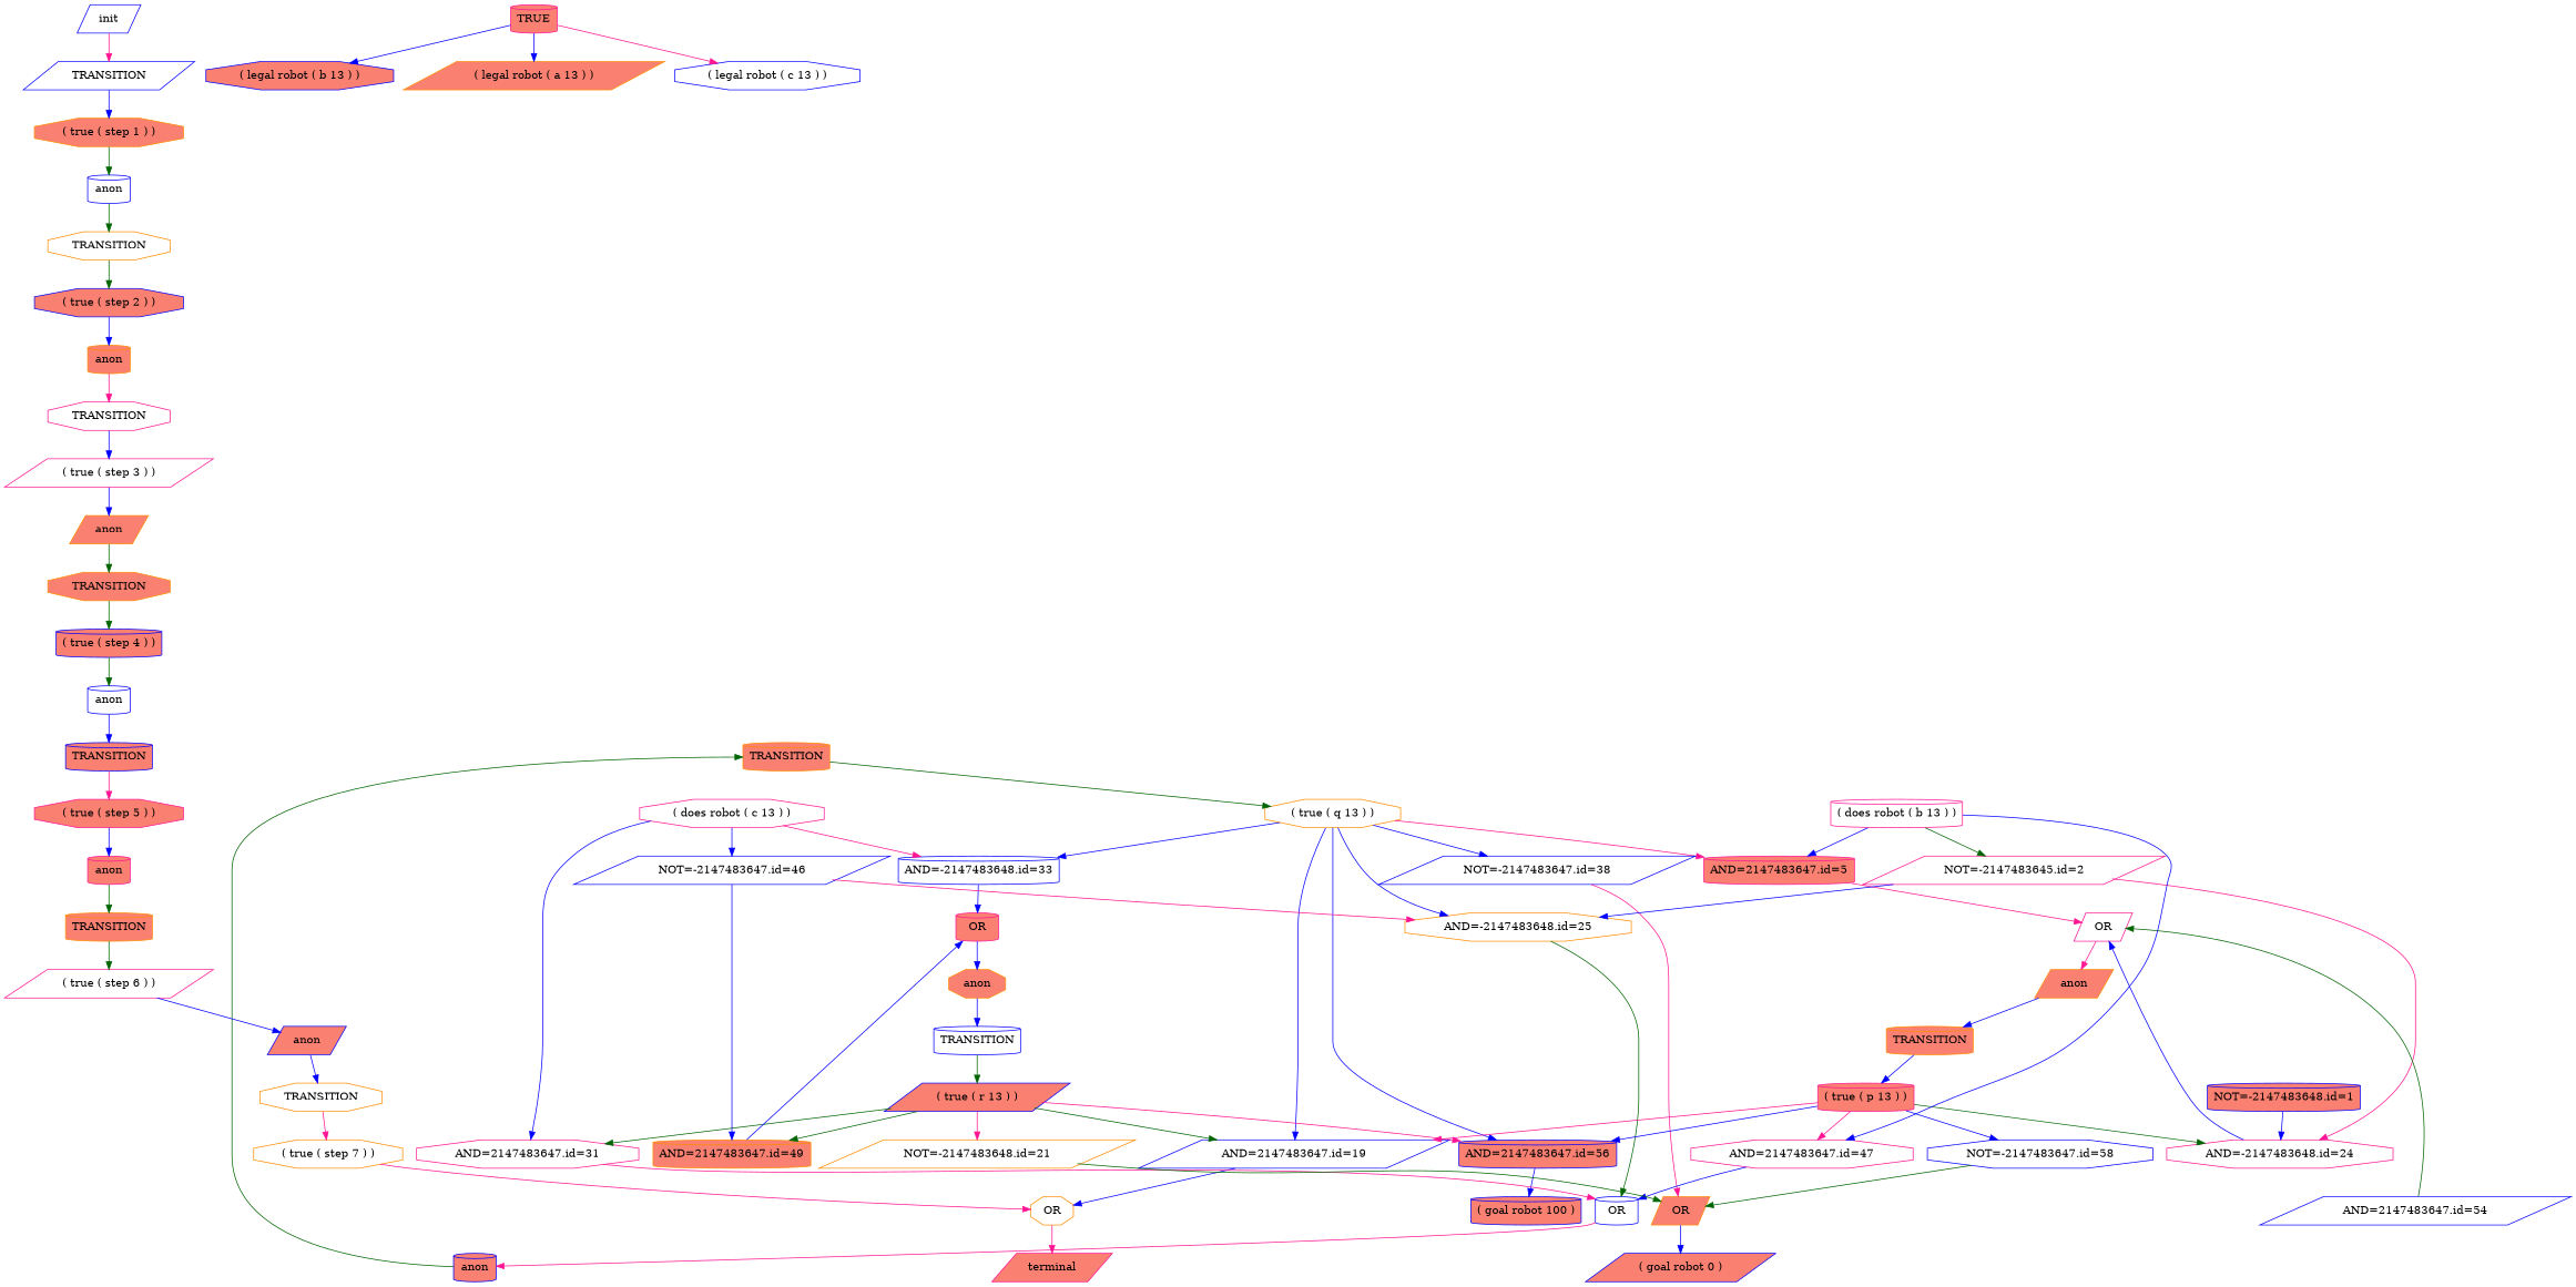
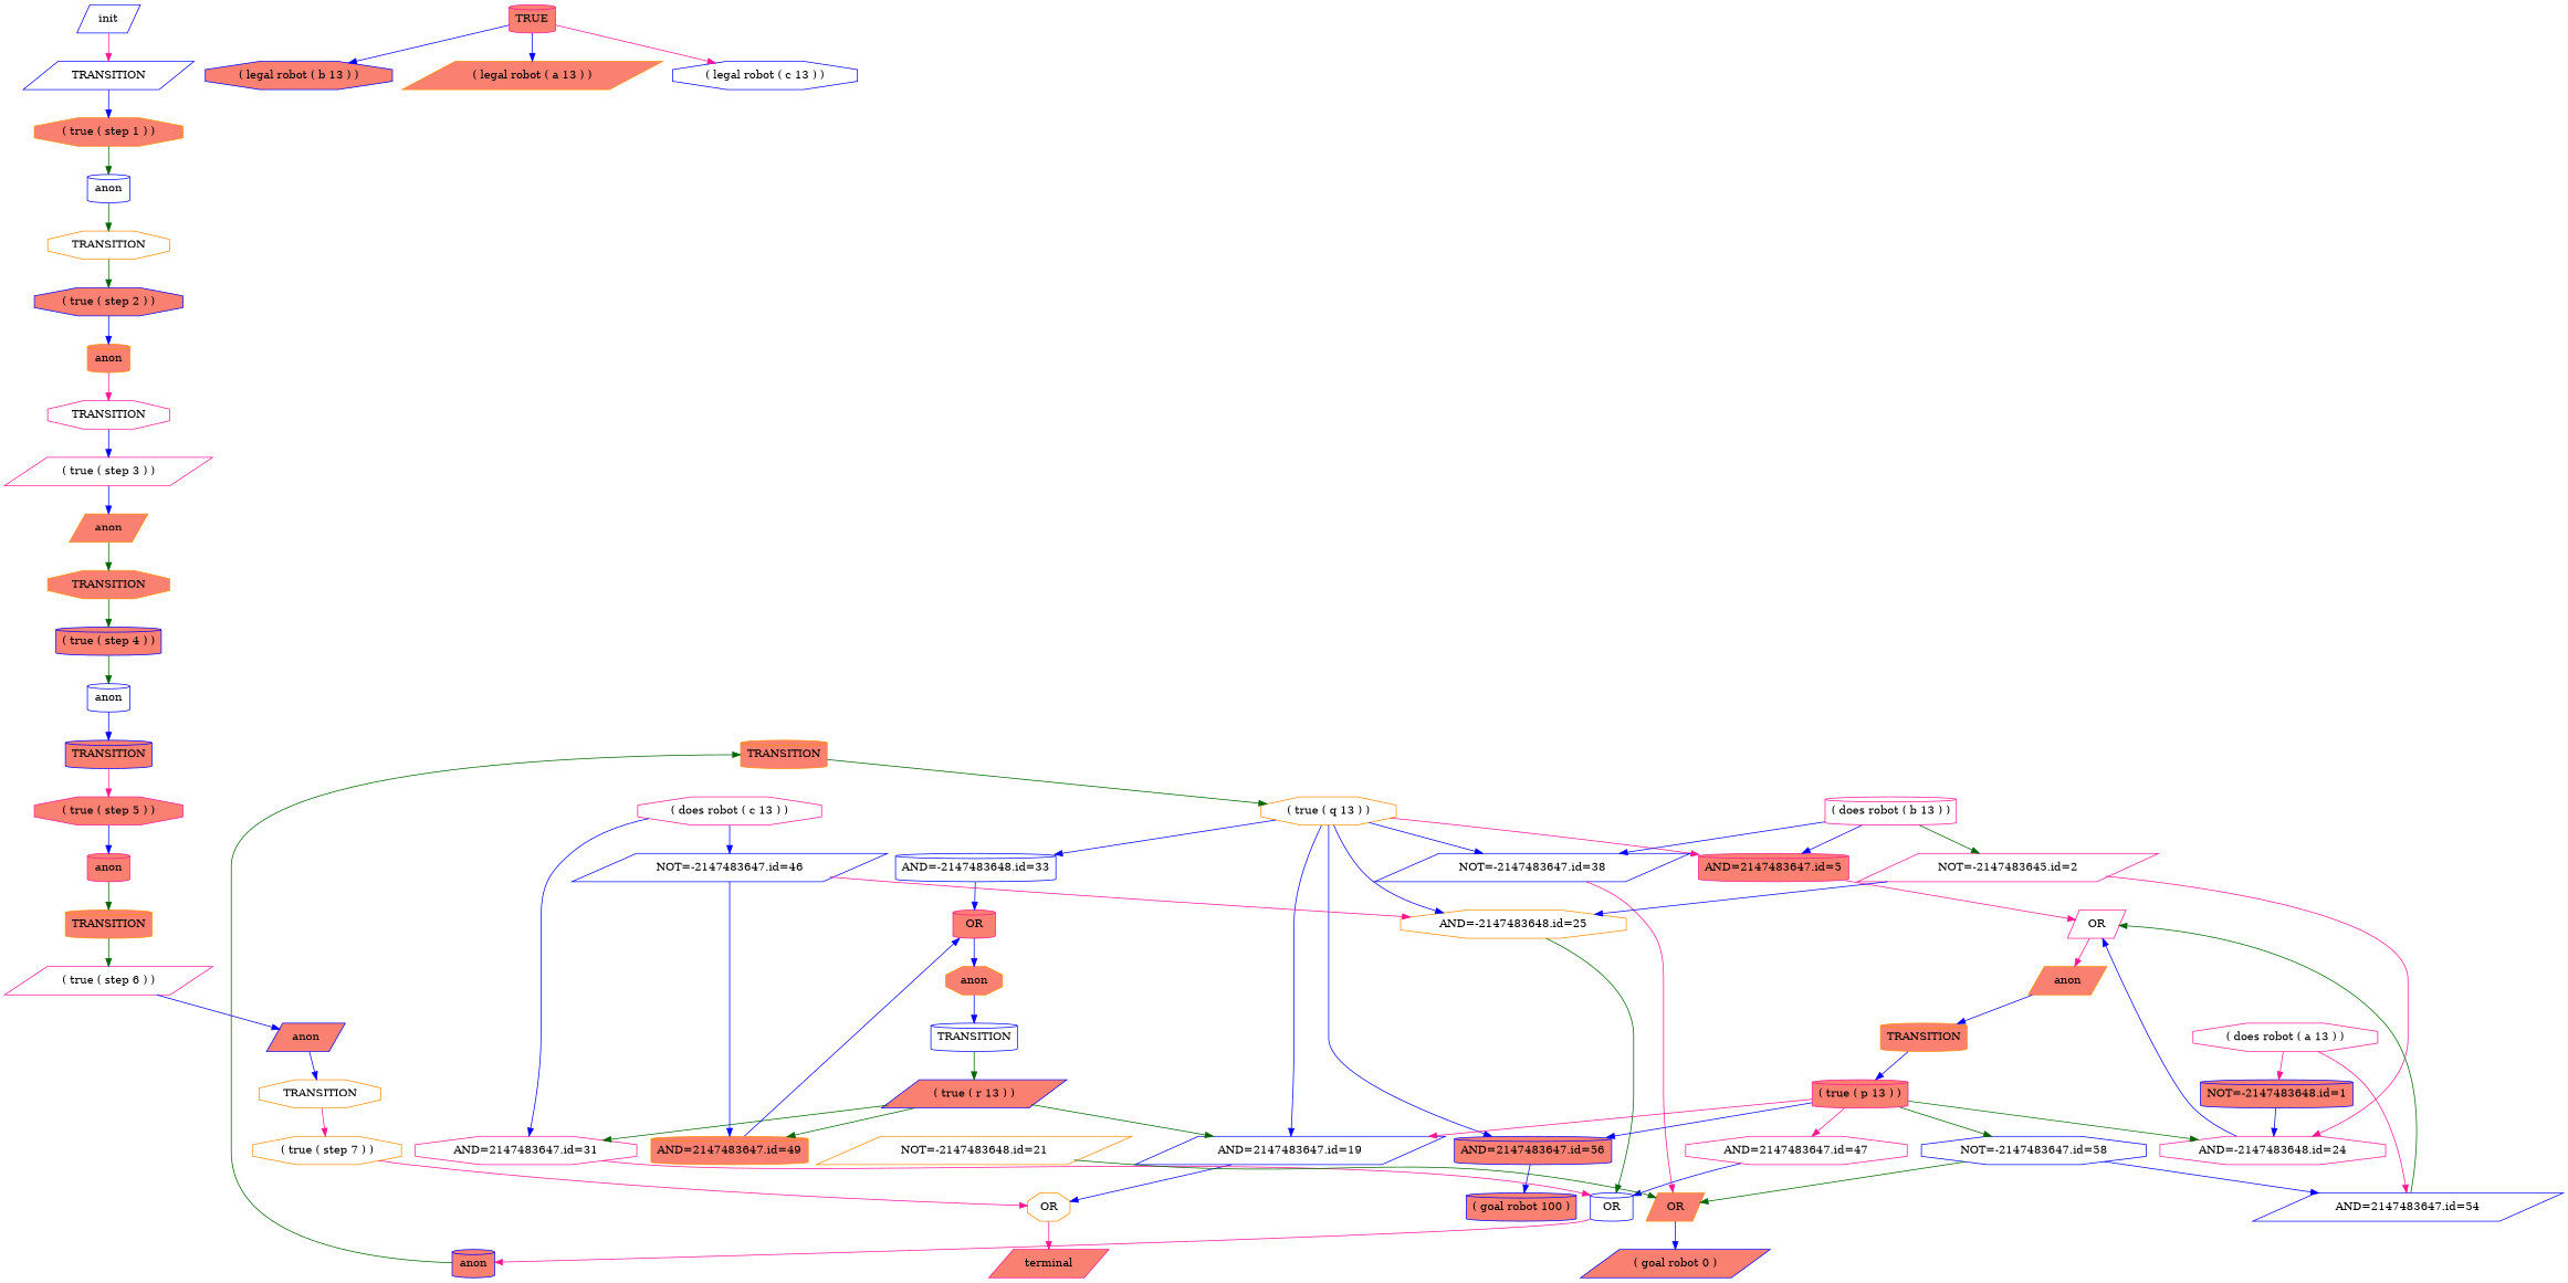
  digraph {
    node [color=blue fillcolor=white shape=cylinder style=filled]
    edge [color=blue]
    n1 [color=darkorange fillcolor=salmon label=TRANSITION]
    n2 [color=darkorange label="( true ( q 13 ) )" shape=octagon]
    n3 [color=darkorange label="AND=-2147483648.id=25" shape=octagon]
    n4 [color=deeppink fillcolor=salmon label="AND=2147483647.id=5"]
    n5 [label="AND=-2147483648.id=33"]
    n6 [label="AND=2147483647.id=19" shape=parallelogram]
    n7 [label="NOT=-2147483647.id=38" shape=parallelogram]
    n8 [fillcolor=salmon label="AND=2147483647.id=56"]
    n9 [label=OR]
    n10 [color=deeppink label=OR shape=parallelogram]
    n11 [color=deeppink fillcolor=salmon label=OR]
    n12 [color=darkorange label=OR shape=octagon]
    n13 [color=darkorange fillcolor=salmon label=OR shape=parallelogram]
    n14 [fillcolor=salmon label="( goal robot 100 )"]
    n15 [fillcolor=salmon label="NOT=-2147483648.id=1"]
    n16 [color=deeppink label="AND=-2147483648.id=24" shape=octagon]
    n17 [color=darkorange fillcolor=salmon label=anon shape=parallelogram]
    n18 [color=deeppink label="NOT=-2147483645.id=2" shape=parallelogram]
    n19 [fillcolor=salmon label=anon]
    n20 [color=deeppink fillcolor=salmon label=TRUE]
    n21 [fillcolor=salmon label="( legal robot ( b 13 ) )" shape=octagon]
    n22 [color=darkorange fillcolor=salmon label="( legal robot ( a 13 ) )" shape=parallelogram]
    n23 [label="( legal robot ( c 13 ) )" shape=octagon]
    n24 [color=deeppink fillcolor=salmon label=terminal shape=parallelogram]
    n25 [color=darkorange fillcolor=salmon label=TRANSITION]
    n26 [fillcolor=salmon label="( true ( step 2 ) )" shape=octagon]
    n27 [color=darkorange fillcolor=salmon label=anon]
    n28 [color=deeppink label=TRANSITION shape=octagon]
    n29 [color=deeppink label="( true ( step 3 ) )" shape=parallelogram]
    n30 [fillcolor=salmon label="( goal robot 0 )" shape=parallelogram]
    n31 [color=deeppink fillcolor=salmon label="( true ( step 5 ) )" shape=octagon]
    n32 [color=deeppink fillcolor=salmon label=anon]
    n33 [color=darkorange fillcolor=salmon label=TRANSITION]
    n34 [color=deeppink label="( true ( step 6 ) )" shape=parallelogram]
    n35 [color=deeppink fillcolor=salmon label="( true ( p 13 ) )"]
    n36 [color=deeppink label="AND=2147483647.id=47" shape=octagon]
    n37 [label="NOT=-2147483647.id=58" shape=octagon]
    n38 [fillcolor=salmon label="( true ( step 4 ) )"]
    n39 [label=anon]
    n40 [fillcolor=salmon label=TRANSITION]
    n41 [color=darkorange fillcolor=salmon label=anon shape=octagon]
    n42 [label=TRANSITION]
    n43 [fillcolor=salmon label="( true ( r 13 ) )" shape=parallelogram]
+   n44 [color=deeppink label="( does robot ( a 13 ) )" shape=octagon]
    n45 [label="AND=2147483647.id=54" shape=parallelogram]
    n46 [color=deeppink label="AND=2147483647.id=31" shape=octagon]
    n47 [color=darkorange fillcolor=salmon label="AND=2147483647.id=49"]
    n48 [color=darkorange label="NOT=-2147483648.id=21" shape=parallelogram]
    n49 [fillcolor=salmon label=anon shape=parallelogram]
    n50 [color=darkorange label=TRANSITION shape=octagon]
    n51 [color=darkorange label="( true ( step 7 ) )" shape=octagon]
    n52 [color=deeppink label="( does robot ( c 13 ) )" shape=octagon]
    n53 [label="NOT=-2147483647.id=46" shape=parallelogram]
    n54 [color=darkorange fillcolor=salmon label=anon shape=parallelogram]
    n55 [color=darkorange label=TRANSITION shape=octagon]
    n56 [color=deeppink label="( does robot ( b 13 ) )"]
    n57 [label=TRANSITION shape=parallelogram]
    n58 [color=darkorange fillcolor=salmon label="( true ( step 1 ) )" shape=octagon]
    n59 [label=anon]
    n60 [label=init shape=parallelogram]
    n61 [color=darkorange fillcolor=salmon label=TRANSITION shape=octagon]
    n1 -> n2 [color=darkgreen]
    n2 -> n3
    n2 -> n4 [color=deeppink]
    n2 -> n5
    n2 -> n6
    n2 -> n7
    n2 -> n8
    n3 -> n9 [color=darkgreen]
    n4 -> n10 [color=deeppink]
    n5 -> n11
    n6 -> n12
    n7 -> n13 [color=deeppink]
    n8 -> n14
    n9 -> n19 [color=deeppink]
    n10 -> n17 [color=deeppink]
    n11 -> n41
    n12 -> n24 [color=deeppink]
    n13 -> n30
    n15 -> n16
    n16 -> n10
    n17 -> n25
    n18 -> n3
    n18 -> n16 [color=deeppink]
    n19 -> n1 [color=darkgreen]
    n20 -> n21
    n20 -> n22
    n20 -> n23 [color=deeppink]
    n25 -> n35
    n26 -> n27
    n27 -> n28 [color=deeppink]
    n28 -> n29
    n29 -> n54
    n31 -> n32
    n32 -> n33 [color=darkgreen]
    n33 -> n34 [color=darkgreen]
    n34 -> n49
    n35 -> n6 [color=deeppink]
    n35 -> n8
    n35 -> n16 [color=darkgreen]
    n35 -> n36 [color=deeppink]
-   n35 -> n37
+   n35 -> n37 [color=darkgreen]
    n36 -> n9
    n37 -> n13 [color=darkgreen]
+   n37 -> n45
    n38 -> n39 [color=darkgreen]
    n39 -> n40
    n40 -> n31 [color=deeppink]
    n41 -> n42
    n42 -> n43 [color=darkgreen]
    n43 -> n6 [color=darkgreen]
-   n43 -> n8 [color=deeppink]
    n43 -> n46 [color=darkgreen]
    n43 -> n47 [color=darkgreen]
-   n43 -> n48 [color=deeppink]
+   n44 -> n15 [color=deeppink]
+   n44 -> n45 [color=deeppink]
    n45 -> n10 [color=darkgreen]
    n46 -> n9 [color=deeppink]
    n47 -> n11
    n48 -> n13 [color=darkgreen]
    n49 -> n50
    n50 -> n51 [color=deeppink]
    n51 -> n12 [color=deeppink]
-   n52 -> n5 [color=deeppink]
    n52 -> n46
    n52 -> n53
    n53 -> n3 [color=deeppink]
    n53 -> n47
    n54 -> n61 [color=darkgreen]
    n55 -> n26 [color=darkgreen]
    n56 -> n4
    n56 -> n18 [color=darkgreen]
-   n56 -> n36
+   n56 -> n7
    n57 -> n58
    n58 -> n59 [color=darkgreen]
    n59 -> n55 [color=darkgreen]
    n60 -> n57 [color=deeppink]
    n61 -> n38 [color=darkgreen]
  }
